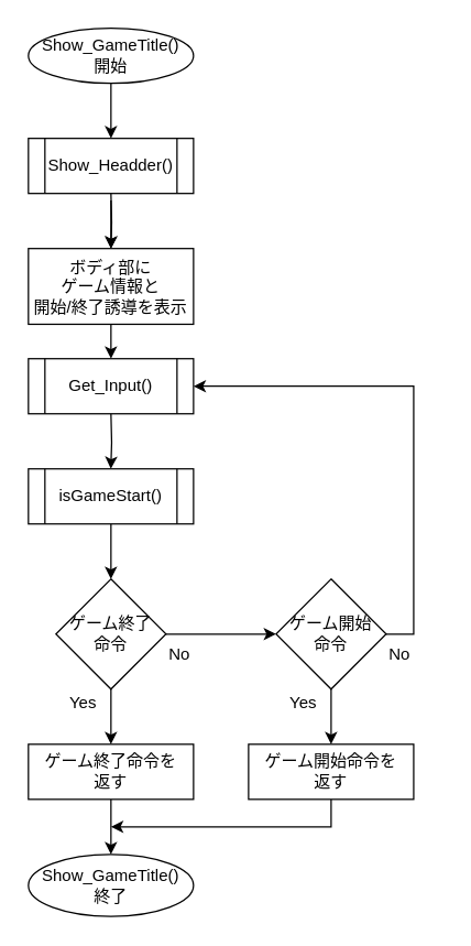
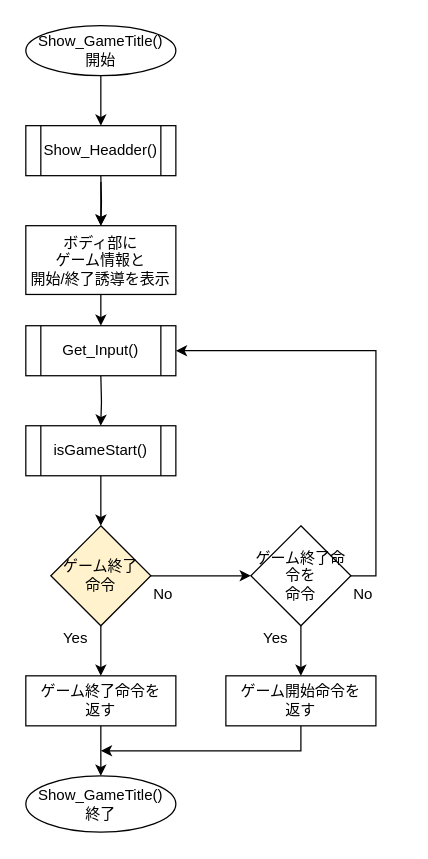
  <mxCell id="0" />
  <mxCell id="1" parent="0" />
  <mxCell id="2" style="edgeStyle=orthogonalEdgeStyle;rounded=0;orthogonalLoop=1;jettySize=auto;html=1;exitX=0.5;exitY=1;exitDx=0;exitDy=0;entryX=0.5;entryY=0;entryDx=0;entryDy=0;" parent="1" source="3" edge="1"><mxGeometry relative="1" as="geometry"><mxPoint x="80" y="260" as="targetPoint" /></mxGeometry></mxCell>
  <mxCell id="3" value="ボディ部に&lt;div&gt;ゲーム情報と&lt;/div&gt;&lt;div&gt;開始/終了誘導を表示&lt;/div&gt;" style="rounded=0;whiteSpace=wrap;html=1;" parent="1" vertex="1"><mxGeometry x="20" y="180" width="120" height="55" as="geometry" /></mxCell>
  <mxCell id="4" value="" style="edgeStyle=orthogonalEdgeStyle;rounded=0;orthogonalLoop=1;jettySize=auto;html=1;" parent="1" target="3" edge="1"><mxGeometry relative="1" as="geometry"><mxPoint x="80" y="140" as="sourcePoint" /></mxGeometry></mxCell>
  <mxCell id="5" value="" style="endArrow=classic;html=1;rounded=0;entryX=0.5;entryY=0;entryDx=0;entryDy=0;" parent="1" edge="1"><mxGeometry width="50" height="50" relative="1" as="geometry"><mxPoint x="80" y="60" as="sourcePoint" /><mxPoint x="80" y="100" as="targetPoint" /></mxGeometry></mxCell>
  <mxCell id="6" value="Show_GameTitle()&lt;br&gt;開始" style="ellipse;whiteSpace=wrap;html=1;" parent="1" vertex="1"><mxGeometry x="20" y="20" width="120" height="40" as="geometry" /></mxCell>
  <mxCell id="7" value="" style="endArrow=classic;html=1;rounded=0;entryX=0.5;entryY=0;entryDx=0;entryDy=0;" parent="1" target="3" edge="1"><mxGeometry width="50" height="50" relative="1" as="geometry"><mxPoint x="80" y="145" as="sourcePoint" /><mxPoint x="130" y="95" as="targetPoint" /><Array as="points" /></mxGeometry></mxCell>
  <mxCell id="8" style="edgeStyle=orthogonalEdgeStyle;rounded=0;orthogonalLoop=1;jettySize=auto;html=1;exitX=0.5;exitY=1;exitDx=0;exitDy=0;" parent="1" edge="1"><mxGeometry relative="1" as="geometry"><mxPoint x="79.897" y="340" as="targetPoint" /><mxPoint x="80" y="300" as="sourcePoint" /></mxGeometry></mxCell>
  <mxCell id="9" value="Show_GameTitle()&lt;br&gt;終了" style="ellipse;whiteSpace=wrap;html=1;" parent="1" vertex="1"><mxGeometry x="20" y="620" width="120" height="45" as="geometry" /></mxCell>
  <mxCell id="10" value="Get_Input()" style="shape=process;whiteSpace=wrap;html=1;backgroundOutline=1;" parent="1" vertex="1"><mxGeometry x="20" y="260" width="120" height="40" as="geometry" /></mxCell>
  <mxCell id="11" style="edgeStyle=orthogonalEdgeStyle;rounded=0;orthogonalLoop=1;jettySize=auto;html=1;exitX=0.5;exitY=1;exitDx=0;exitDy=0;" parent="1" source="12" edge="1"><mxGeometry relative="1" as="geometry"><mxPoint x="80" y="600" as="targetPoint" /><Array as="points"><mxPoint x="240" y="600" /></Array></mxGeometry></mxCell>
  <mxCell id="12" value="ゲーム開始命令を&lt;div&gt;返す&lt;/div&gt;" style="rounded=0;whiteSpace=wrap;html=1;" parent="1" vertex="1"><mxGeometry x="180" y="540" width="120" height="40" as="geometry" /></mxCell>
  <mxCell id="13" style="edgeStyle=orthogonalEdgeStyle;rounded=0;orthogonalLoop=1;jettySize=auto;html=1;exitX=0.5;exitY=1;exitDx=0;exitDy=0;entryX=0.5;entryY=0;entryDx=0;entryDy=0;" parent="1" source="14" target="9" edge="1"><mxGeometry relative="1" as="geometry" /></mxCell>
  <mxCell id="14" value="ゲーム終了命令を&lt;div&gt;返す&lt;/div&gt;" style="rounded=0;whiteSpace=wrap;html=1;" parent="1" vertex="1"><mxGeometry x="20" y="540" width="120" height="40" as="geometry" /></mxCell>
  <mxCell id="15" style="edgeStyle=orthogonalEdgeStyle;rounded=0;orthogonalLoop=1;jettySize=auto;html=1;exitX=0.5;exitY=1;exitDx=0;exitDy=0;entryX=0.5;entryY=0;entryDx=0;entryDy=0;" parent="1" source="16" target="19" edge="1"><mxGeometry relative="1" as="geometry" /></mxCell>
  <mxCell id="16" value="isGameStart()" style="shape=process;whiteSpace=wrap;html=1;backgroundOutline=1;" parent="1" vertex="1"><mxGeometry x="20" y="340" width="120" height="40" as="geometry" /></mxCell>
  <mxCell id="17" style="edgeStyle=orthogonalEdgeStyle;rounded=0;orthogonalLoop=1;jettySize=auto;html=1;exitX=0.5;exitY=1;exitDx=0;exitDy=0;entryX=0.5;entryY=0;entryDx=0;entryDy=0;" parent="1" source="19" target="14" edge="1"><mxGeometry relative="1" as="geometry" /></mxCell>
  <mxCell id="18" style="edgeStyle=orthogonalEdgeStyle;rounded=0;orthogonalLoop=1;jettySize=auto;html=1;exitX=1;exitY=0.5;exitDx=0;exitDy=0;entryX=0;entryY=0.5;entryDx=0;entryDy=0;" parent="1" source="19" target="22" edge="1"><mxGeometry relative="1" as="geometry"><mxPoint x="180" y="459.931" as="targetPoint" /></mxGeometry></mxCell>
- <mxCell id="19" value="ゲーム終了&lt;div&gt;命令&lt;/div&gt;" style="rhombus;whiteSpace=wrap;html=1;" parent="1" vertex="1"><mxGeometry x="40" y="420" width="80" height="80" as="geometry" /></mxCell>
+ <mxCell id="19" value="ゲーム終了&lt;div&gt;命令&lt;/div&gt;" style="rhombus;whiteSpace=wrap;html=1;fillColor=#fff2cc;" parent="1" vertex="1"><mxGeometry x="40" y="420" width="80" height="80" as="geometry" /></mxCell>
  <mxCell id="20" style="edgeStyle=orthogonalEdgeStyle;rounded=0;orthogonalLoop=1;jettySize=auto;html=1;exitX=0.5;exitY=1;exitDx=0;exitDy=0;entryX=0.5;entryY=0;entryDx=0;entryDy=0;" parent="1" source="22" target="12" edge="1"><mxGeometry relative="1" as="geometry" /></mxCell>
  <mxCell id="21" style="edgeStyle=orthogonalEdgeStyle;rounded=0;orthogonalLoop=1;jettySize=auto;html=1;exitX=1;exitY=0.5;exitDx=0;exitDy=0;entryX=1;entryY=0.5;entryDx=0;entryDy=0;" parent="1" source="22" target="10" edge="1"><mxGeometry relative="1" as="geometry"><mxPoint x="300" y="280" as="targetPoint" /></mxGeometry></mxCell>
- <mxCell id="22" value="ゲーム開始&lt;div&gt;命令&lt;/div&gt;" style="rhombus;whiteSpace=wrap;html=1;" parent="1" vertex="1"><mxGeometry x="200" y="420" width="80" height="80" as="geometry" /></mxCell>
+ <mxCell id="22" value="ゲーム終了命令を&lt;div&gt;命令&lt;/div&gt;" style="rhombus;whiteSpace=wrap;html=1;" parent="1" vertex="1"><mxGeometry x="200" y="420" width="80" height="80" as="geometry" /></mxCell>
  <mxCell id="23" value="Yes" style="text;html=1;align=center;verticalAlign=middle;whiteSpace=wrap;rounded=0;" parent="1" vertex="1"><mxGeometry x="30" y="495" width="60" height="30" as="geometry" /></mxCell>
  <mxCell id="24" value="Yes" style="text;html=1;align=center;verticalAlign=middle;whiteSpace=wrap;rounded=0;" parent="1" vertex="1"><mxGeometry x="190" y="495" width="60" height="30" as="geometry" /></mxCell>
  <mxCell id="25" value="No" style="text;html=1;align=center;verticalAlign=middle;whiteSpace=wrap;rounded=0;" parent="1" vertex="1"><mxGeometry x="100" y="460" width="60" height="30" as="geometry" /></mxCell>
  <mxCell id="26" value="No" style="text;html=1;align=center;verticalAlign=middle;whiteSpace=wrap;rounded=0;" parent="1" vertex="1"><mxGeometry x="260" y="460" width="60" height="30" as="geometry" /></mxCell>
  <mxCell id="27" value="Show_Headder()" style="shape=process;whiteSpace=wrap;html=1;backgroundOutline=1;" vertex="1" parent="1"><mxGeometry x="20" y="100" width="120" height="40" as="geometry" /></mxCell>
